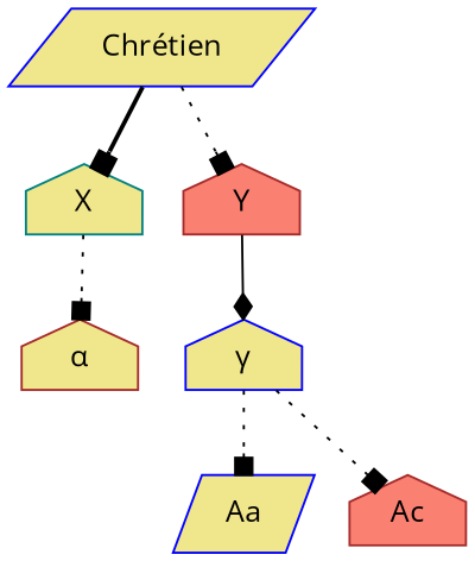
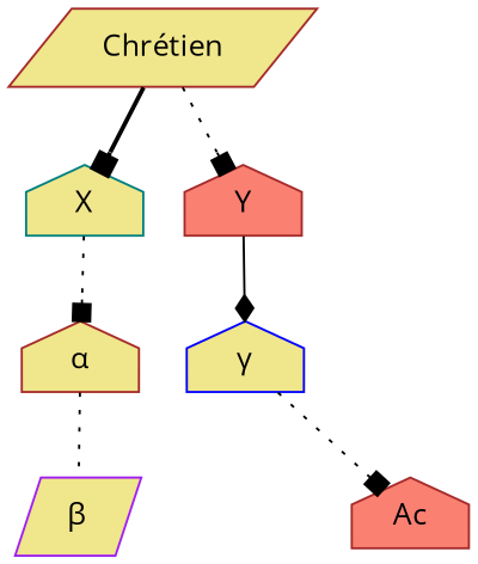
  digraph {
    fontname="Open Sans"
    node [color=brown fillcolor=khaki fontname="Open Sans" shape=house style=filled]
    edge [arrowhead=box fontname="Open Sans" style=dotted]
-   "Chrétien" [color=blue shape=parallelogram]
+   "Chrétien" [shape=parallelogram]
    X [color=teal]
    Y [fillcolor=salmon]
    n4 [label="α"]
    n5 [color=blue label="γ"]
-   Aa [color=blue shape=parallelogram]
+   n6 [color=purple label="β" shape=parallelogram]
    Ac [fillcolor=salmon]
    "Chrétien" -> X [style=bold]
    "Chrétien" -> Y
    X -> n4
    Y -> n5 [arrowhead=diamond style=solid]
-   n5 -> Aa
+   n4 -> n6 [dir=none arrowhead=""]
    n5 -> Ac
  }
